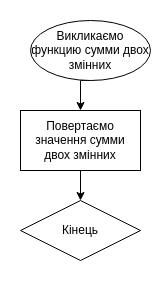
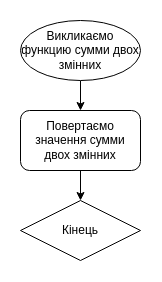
  <mxCell id="0" />
  <mxCell id="1" parent="0" />
  <mxCell id="2" style="edgeStyle=orthogonalEdgeStyle;rounded=0;orthogonalLoop=1;jettySize=auto;html=1;exitX=0.5;exitY=1;exitDx=0;exitDy=0;entryX=0.5;entryY=0;entryDx=0;entryDy=0;" edge="1" parent="1" source="3" target="5"><mxGeometry relative="1" as="geometry" /></mxCell>
- <mxCell id="3" value="Викликаємо функцию сумми двох змінних" style="ellipse;whiteSpace=wrap;html=1;" vertex="1" parent="1"><mxGeometry x="30" y="20" width="120" height="60" as="geometry" /></mxCell>
+ <mxCell id="3" value="Викликаємо функцию сумми двох змінних" style="ellipse;whiteSpace=wrap;html=1;" vertex="1" parent="1"><mxGeometry x="20" y="20" width="120" height="60" as="geometry" /></mxCell>
  <mxCell id="4" style="edgeStyle=orthogonalEdgeStyle;rounded=0;orthogonalLoop=1;jettySize=auto;html=1;exitX=0.5;exitY=1;exitDx=0;exitDy=0;entryX=0.5;entryY=0;entryDx=0;entryDy=0;" edge="1" parent="1" source="5" target="6"><mxGeometry relative="1" as="geometry" /></mxCell>
- <mxCell id="5" value="Повертаємо значення сумми двох змінних" style="rounded=0;whiteSpace=wrap;html=1;" vertex="1" parent="1"><mxGeometry x="20" y="110" width="120" height="60" as="geometry" /></mxCell>
+ <mxCell id="5" value="Повертаємо значення сумми двох змінних" style="whiteSpace=wrap;html=1;rounded=1;" vertex="1" parent="1"><mxGeometry x="20" y="110" width="120" height="60" as="geometry" /></mxCell>
  <mxCell id="6" value="Кінець" style="rhombus;whiteSpace=wrap;html=1;" vertex="1" parent="1"><mxGeometry x="20" y="200" width="120" height="60" as="geometry" /></mxCell>
